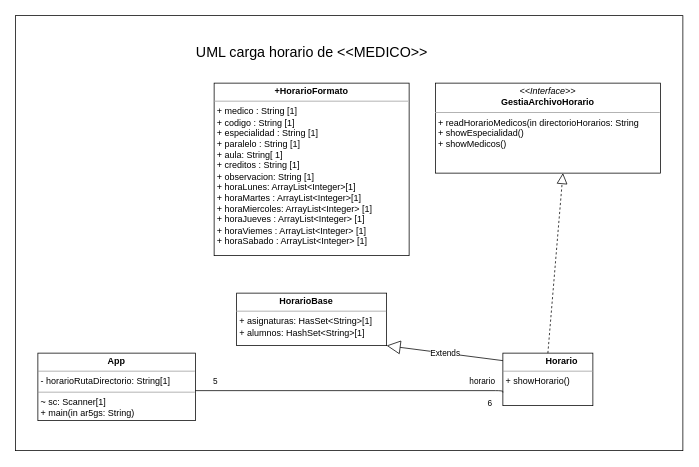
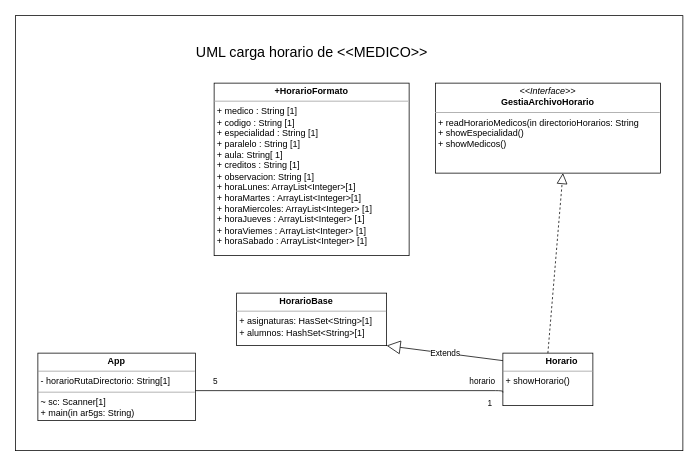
  <mxCell id="0" />
  <mxCell id="1" parent="0" />
  <mxCell id="2" value="" style="rounded=0;whiteSpace=wrap;html=1;" vertex="1" parent="1"><mxGeometry x="20" y="20" width="890" height="580" as="geometry" /></mxCell>
  <mxCell id="3" value="&lt;p style=&quot;margin: 4px 0px 0px; text-align: center;&quot;&gt;&lt;b&gt;+HorarioFormato&lt;/b&gt;&lt;/p&gt;&lt;hr size=&quot;1&quot;&gt;&lt;p style=&quot;margin: 0px 0px 0px 4px;&quot;&gt;+ medico&lt;span style=&quot;background-color: initial;&quot;&gt;&amp;nbsp;: String [1]&lt;/span&gt;&lt;/p&gt;&lt;p style=&quot;margin: 0px 0px 0px 4px;&quot;&gt;+ codigo : String [1]&lt;/p&gt;&lt;p style=&quot;margin: 0px 0px 0px 4px;&quot;&gt;+ especialidad : String [1]&lt;/p&gt;&lt;p style=&quot;margin: 0px 0px 0px 4px;&quot;&gt;+ paralelo : String [1]&lt;/p&gt;&lt;p style=&quot;margin: 0px 0px 0px 4px;&quot;&gt;+ aula: String[ 1]&lt;/p&gt;&lt;p style=&quot;margin: 0px 0px 0px 4px;&quot;&gt;+ creditos : String [1]&lt;/p&gt;&lt;p style=&quot;margin: 0px 0px 0px 4px;&quot;&gt;+ observacion: String [1]&lt;/p&gt;&lt;p style=&quot;margin: 0px 0px 0px 4px;&quot;&gt;+ horaLunes: ArrayList&amp;lt;Integer&amp;gt;[1]&lt;/p&gt;&lt;p style=&quot;margin: 0px 0px 0px 4px;&quot;&gt;+ horaMartes : ArrayList&amp;lt;Integer&amp;gt;[1]&lt;/p&gt;&lt;p style=&quot;margin: 0px 0px 0px 4px;&quot;&gt;+ horaMiercoles: ArrayList&amp;lt;Integer&amp;gt; [1]&lt;/p&gt;&lt;p style=&quot;margin: 0px 0px 0px 4px;&quot;&gt;+ horaJueves : ArrayList&amp;lt;Integer&amp;gt; [1]&lt;/p&gt;&lt;p style=&quot;margin: 0px 0px 0px 4px;&quot;&gt;+ horaViemes : ArrayList&amp;lt;Integer&amp;gt; [1]&lt;/p&gt;&lt;p style=&quot;margin: 0px 0px 0px 4px;&quot;&gt;+ horaSabado : ArrayList&amp;lt;Integer&amp;gt; [1]&lt;/p&gt;" style="verticalAlign=top;align=left;overflow=fill;fontSize=12;fontFamily=Helvetica;html=1;" vertex="1" parent="1"><mxGeometry x="285" y="110" width="260" height="230" as="geometry" /></mxCell>
  <mxCell id="4" value="&lt;p style=&quot;margin:0px;margin-top:4px;text-align:center;&quot;&gt;&lt;/p&gt;&lt;p style=&quot;margin:0px;margin-left:4px;&quot;&gt;&lt;b&gt;&lt;span style=&quot;white-space: pre;&quot;&gt;&#09;&lt;/span&gt;&lt;span style=&quot;white-space: pre;&quot;&gt;&#09;&lt;/span&gt;Horario&lt;/b&gt;&lt;/p&gt;&lt;hr size=&quot;1&quot;&gt;&lt;p style=&quot;margin:0px;margin-left:4px;&quot;&gt;+ showHorario()&lt;/p&gt;" style="verticalAlign=top;align=left;overflow=fill;fontSize=12;fontFamily=Helvetica;html=1;" vertex="1" parent="1"><mxGeometry x="670" y="470" width="120" height="70" as="geometry" /></mxCell>
  <mxCell id="5" value="&lt;p style=&quot;margin:0px;margin-top:4px;text-align:center;&quot;&gt;&lt;i&gt;&amp;lt;&amp;lt;Interface&amp;gt;&amp;gt;&lt;/i&gt;&lt;br&gt;&lt;b&gt;GestiaArchivoHorario&lt;/b&gt;&lt;/p&gt;&lt;hr size=&quot;1&quot;&gt;&lt;p style=&quot;margin:0px;margin-left:4px;&quot;&gt;+ readHorarioMedicos(in directorioHorarios: String&lt;/p&gt;&lt;p style=&quot;margin:0px;margin-left:4px;&quot;&gt;+ showEspecialidad()&lt;/p&gt;&lt;p style=&quot;margin:0px;margin-left:4px;&quot;&gt;+ showMedicos()&lt;/p&gt;" style="verticalAlign=top;align=left;overflow=fill;fontSize=12;fontFamily=Helvetica;html=1;" vertex="1" parent="1"><mxGeometry x="580" y="110" width="300" height="120" as="geometry" /></mxCell>
  <mxCell id="6" value="&lt;p style=&quot;margin:0px;margin-top:4px;text-align:center;&quot;&gt;&lt;b&gt;App&lt;/b&gt;&lt;/p&gt;&lt;hr size=&quot;1&quot;&gt;&lt;p style=&quot;margin:0px;margin-left:4px;&quot;&gt;- horarioRutaDirectorio: String[1]&lt;/p&gt;&lt;hr size=&quot;1&quot;&gt;&lt;p style=&quot;margin:0px;margin-left:4px;&quot;&gt;~ sc: Scanner[1]&lt;/p&gt;&lt;p style=&quot;margin:0px;margin-left:4px;&quot;&gt;+ main(in ar5gs: String)&lt;/p&gt;" style="verticalAlign=top;align=left;overflow=fill;fontSize=12;fontFamily=Helvetica;html=1;" vertex="1" parent="1"><mxGeometry x="50" y="470" width="210" height="90" as="geometry" /></mxCell>
  <mxCell id="7" value="&lt;p style=&quot;margin:0px;margin-top:4px;text-align:center;&quot;&gt;&lt;/p&gt;&lt;p style=&quot;margin:0px;margin-left:4px;&quot;&gt;&lt;b&gt;&lt;span style=&quot;white-space: pre;&quot;&gt;&#09;&lt;/span&gt;&lt;span style=&quot;white-space: pre;&quot;&gt;&#09;&lt;/span&gt;HorarioBase&lt;/b&gt;&lt;/p&gt;&lt;hr size=&quot;1&quot;&gt;&lt;p style=&quot;margin:0px;margin-left:4px;&quot;&gt;+ asignaturas: HasSet&amp;lt;String&amp;gt;[1]&lt;/p&gt;&lt;p style=&quot;margin:0px;margin-left:4px;&quot;&gt;+ alumnos: HashSet&amp;lt;String&amp;gt;[1]&lt;/p&gt;" style="verticalAlign=top;align=left;overflow=fill;fontSize=12;fontFamily=Helvetica;html=1;" vertex="1" parent="1"><mxGeometry x="315" y="390" width="200" height="70" as="geometry" /></mxCell>
  <mxCell id="8" value="" style="endArrow=block;dashed=1;endFill=0;endSize=12;html=1;exitX=0.5;exitY=0;exitDx=0;exitDy=0;entryX=0.567;entryY=1;entryDx=0;entryDy=0;entryPerimeter=0;" edge="1" parent="1" source="4" target="5"><mxGeometry width="160" relative="1" as="geometry"><mxPoint x="700" y="400" as="sourcePoint" /><mxPoint x="750" y="240" as="targetPoint" /></mxGeometry></mxCell>
  <mxCell id="9" value="Extends" style="endArrow=block;endSize=16;endFill=0;html=1;entryX=1;entryY=1;entryDx=0;entryDy=0;exitX=0;exitY=0.143;exitDx=0;exitDy=0;exitPerimeter=0;" edge="1" parent="1" source="4" target="7"><mxGeometry width="160" relative="1" as="geometry"><mxPoint x="400" y="514.5" as="sourcePoint" /><mxPoint x="560" y="514.5" as="targetPoint" /></mxGeometry></mxCell>
  <mxCell id="10" value="" style="endArrow=none;html=1;edgeStyle=orthogonalEdgeStyle;entryX=0;entryY=0.75;entryDx=0;entryDy=0;" edge="1" parent="1" target="4"><mxGeometry relative="1" as="geometry"><mxPoint x="260" y="520" as="sourcePoint" /><mxPoint x="420" y="520" as="targetPoint" /><Array as="points"><mxPoint x="670" y="520" /></Array></mxGeometry></mxCell>
  <mxCell id="11" value="horario" style="edgeLabel;resizable=0;html=1;align=right;verticalAlign=bottom;" connectable="0" vertex="1" parent="10"><mxGeometry x="1" relative="1" as="geometry"><mxPoint x="-10" y="-8" as="offset" /></mxGeometry></mxCell>
- <mxCell id="12" value="6" style="edgeLabel;resizable=0;html=1;align=right;verticalAlign=bottom;" connectable="0" vertex="1" parent="1"><mxGeometry x="660" y="550" as="geometry"><mxPoint x="-4" y="-5" as="offset" /></mxGeometry></mxCell>
+ <mxCell id="12" value="1" style="edgeLabel;resizable=0;html=1;align=right;verticalAlign=bottom;" connectable="0" vertex="1" parent="1"><mxGeometry x="660" y="550" as="geometry"><mxPoint x="-4" y="-5" as="offset" /></mxGeometry></mxCell>
  <mxCell id="13" value="5" style="edgeLabel;resizable=0;html=1;align=right;verticalAlign=bottom;" connectable="0" vertex="1" parent="1"><mxGeometry x="290" y="515" as="geometry" /></mxCell>
  <mxCell id="14" value="&lt;font style=&quot;font-size: 19px;&quot;&gt;UML carga horario de &amp;lt;&amp;lt;MEDICO&amp;gt;&amp;gt;&lt;/font&gt;" style="text;html=1;align=center;verticalAlign=middle;resizable=0;points=[];autosize=1;strokeColor=none;fillColor=none;" vertex="1" parent="1"><mxGeometry x="250" y="50" width="330" height="40" as="geometry" /></mxCell>
